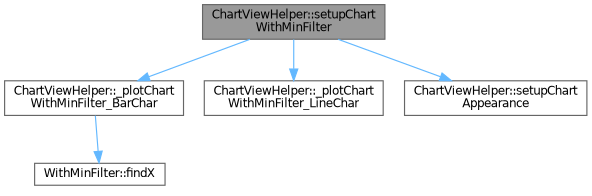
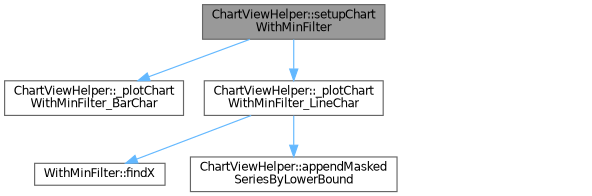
  digraph {
    rankdir=TB
    node [color=grey40 fillcolor=white fontname=Helvetica fontsize=10 shape=box style=filled]
    edge [color=steelblue1 fontname=Helvetica fontsize=10 labelfontname=Helvetica labelfontsize=10 style=solid]
    n1 [color=gray40 fillcolor=grey60 fontcolor=black height=0.2 label="ChartViewHelper::setupChart\lWithMinFilter" width=0.4]
    n2 [height=0.2 label="ChartViewHelper::_plotChart\lWithMinFilter_BarChar" width=0.4]
    n3 [height=0.2 label="ChartViewHelper::_plotChart\lWithMinFilter_LineChar" width=0.4]
-   n4 [height=0.2 label="ChartViewHelper::setupChart\lAppearance" width=0.4]
+   n5 [height=0.2 label="ChartViewHelper::appendMasked\lSeriesByLowerBound" width=0.4]
    n6 [height=0.2 label="WithMinFilter::findX" width=0.4]
    n1 -> n2
    n1 -> n3
-   n1 -> n4
-   n2 -> n6
+   n3 -> n5
+   n3 -> n6
  }
